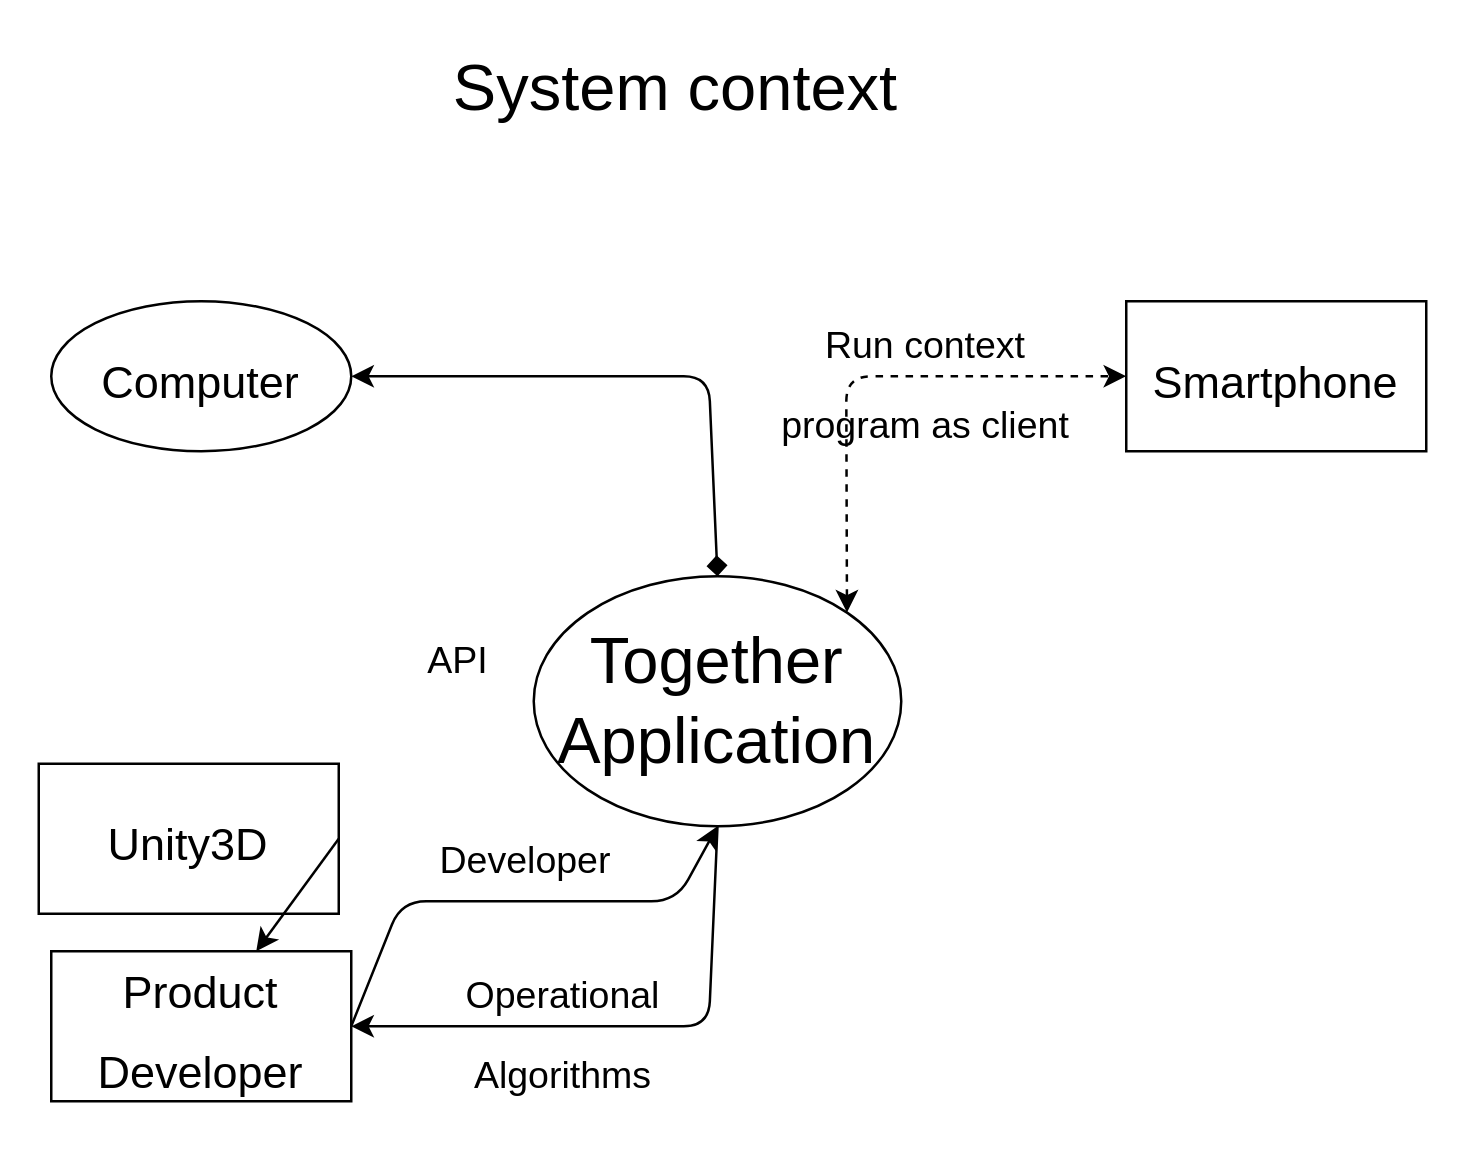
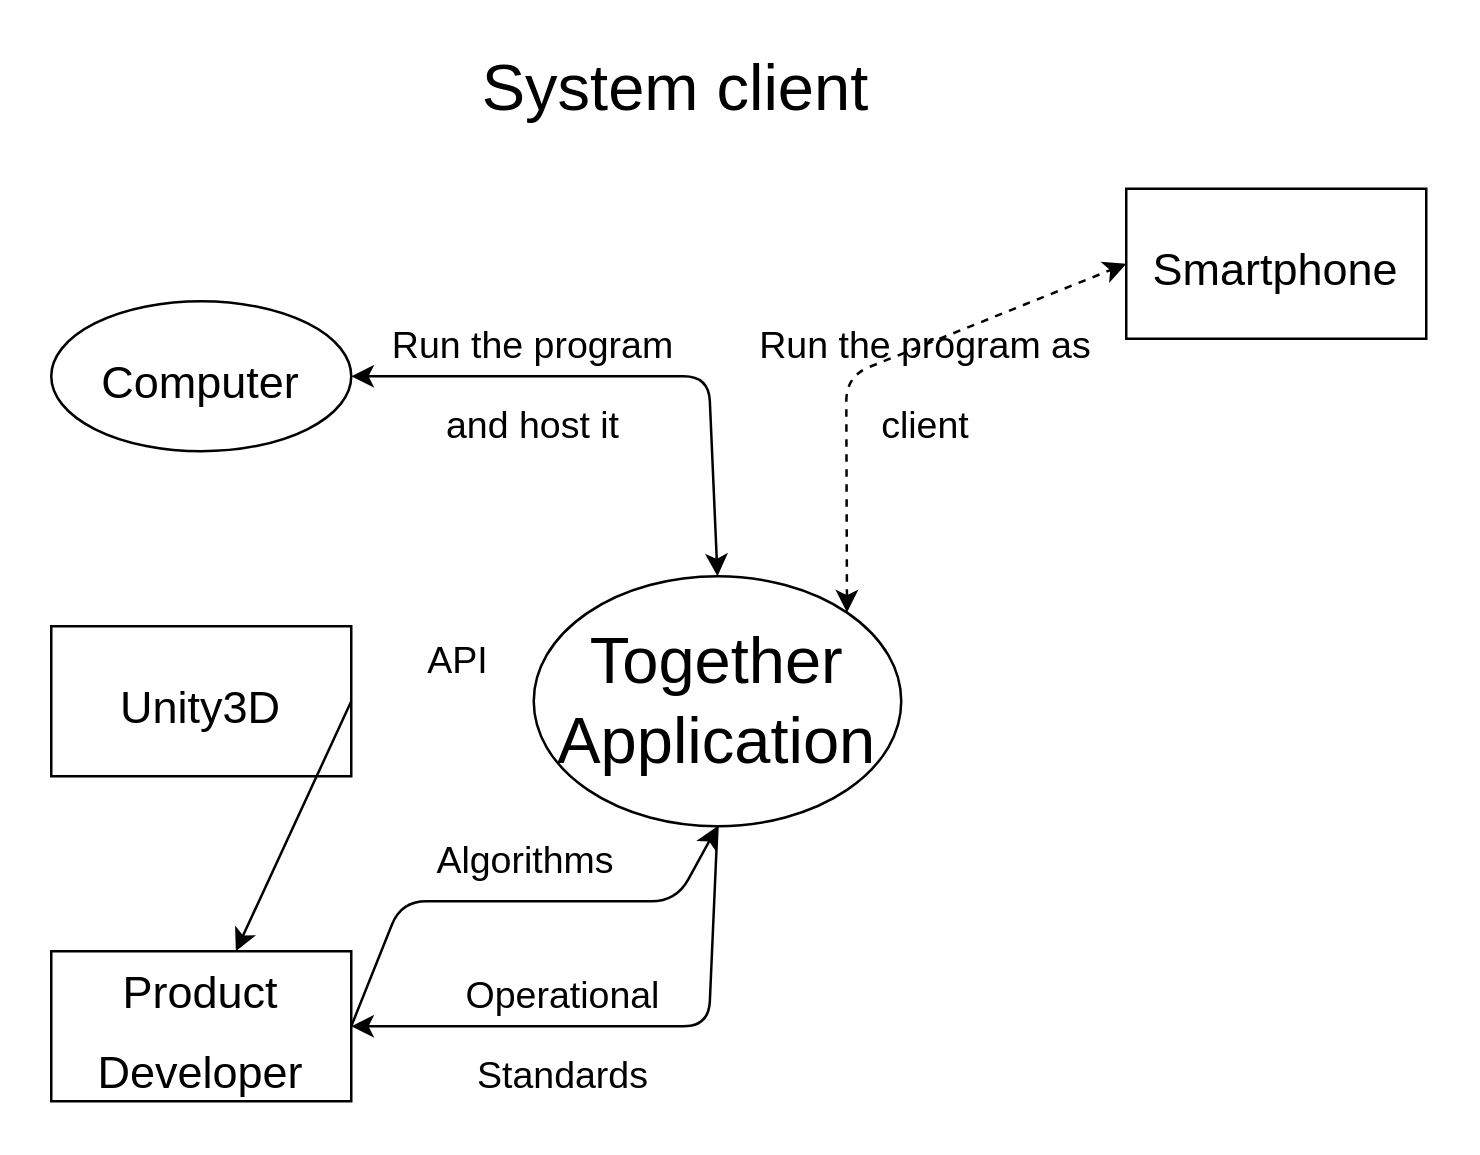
  <mxCell id="0" />
  <mxCell id="1" parent="0" />
- <mxCell id="2" value="System context" style="text;html=1;strokeColor=none;fillColor=none;align=center;verticalAlign=middle;whiteSpace=wrap;rounded=0;fontSize=26;" vertex="1" parent="1"><mxGeometry x="160" y="20" width="220" height="30" as="geometry" /></mxCell>
+ <mxCell id="2" value="System client" style="text;html=1;strokeColor=none;fillColor=none;align=center;verticalAlign=middle;whiteSpace=wrap;rounded=0;fontSize=26;" vertex="1" parent="1"><mxGeometry x="160" y="20" width="220" height="30" as="geometry" /></mxCell>
  <mxCell id="3" value="&lt;font style=&quot;font-size: 18px&quot;&gt;Computer&lt;/font&gt;" style="ellipse;whiteSpace=wrap;html=1;fontSize=26;" vertex="1" parent="1"><mxGeometry x="20" y="120" width="120" height="60" as="geometry" /></mxCell>
  <mxCell id="4" value="Together Application" style="ellipse;whiteSpace=wrap;html=1;fontSize=26;" vertex="1" parent="1"><mxGeometry x="213" y="230" width="147" height="100" as="geometry" /></mxCell>
- <mxCell id="5" value="" style="endArrow=diamond;html=1;fontSize=26;exitX=1;exitY=0.5;exitDx=0;exitDy=0;entryX=0.5;entryY=0;entryDx=0;entryDy=0;startArrow=classic;startFill=1;endFill=1;" edge="1" parent="1" source="3" target="4"><mxGeometry width="50" height="50" relative="1" as="geometry"><mxPoint x="200" y="180" as="sourcePoint" /><mxPoint x="250" y="130" as="targetPoint" /><Array as="points"><mxPoint x="283" y="150" /></Array></mxGeometry></mxCell>
- <mxCell id="7" value="&lt;span style=&quot;font-size: 18px&quot;&gt;Unity3D&lt;/span&gt;" style="rounded=0;whiteSpace=wrap;html=1;fontSize=26;" vertex="1" parent="1"><mxGeometry x="15" y="305" width="120" height="60" as="geometry" /></mxCell>
+ <mxCell id="5" value="" style="endArrow=classic;html=1;fontSize=26;exitX=1;exitY=0.5;exitDx=0;exitDy=0;entryX=0.5;entryY=0;entryDx=0;entryDy=0;startArrow=classic;startFill=1;endFill=1;" edge="1" parent="1" source="3" target="4"><mxGeometry width="50" height="50" relative="1" as="geometry"><mxPoint x="200" y="180" as="sourcePoint" /><mxPoint x="250" y="130" as="targetPoint" /><Array as="points"><mxPoint x="283" y="150" /></Array></mxGeometry></mxCell>
+ <mxCell id="6" value="&lt;font style=&quot;font-size: 15px&quot;&gt;Run the program and host it&lt;/font&gt;" style="text;html=1;strokeColor=none;fillColor=none;align=center;verticalAlign=middle;whiteSpace=wrap;rounded=0;fontSize=26;" vertex="1" parent="1"><mxGeometry x="143" y="120" width="140" height="60" as="geometry" /></mxCell>
+ <mxCell id="7" value="&lt;span style=&quot;font-size: 18px&quot;&gt;Unity3D&lt;/span&gt;" style="rounded=0;whiteSpace=wrap;html=1;fontSize=26;" vertex="1" parent="1"><mxGeometry x="20" y="250" width="120" height="60" as="geometry" /></mxCell>
  <mxCell id="8" value="" style="endArrow=classic;startArrow=none;html=1;fontSize=26;exitX=1;exitY=0.5;exitDx=0;exitDy=0;startFill=0;" edge="1" parent="1" source="7" target="10"><mxGeometry width="50" height="50" relative="1" as="geometry"><mxPoint x="170" y="310" as="sourcePoint" /><mxPoint x="220" y="260" as="targetPoint" /></mxGeometry></mxCell>
  <mxCell id="9" value="&lt;font style=&quot;font-size: 15px&quot;&gt;API&lt;/font&gt;" style="text;html=1;strokeColor=none;fillColor=none;align=center;verticalAlign=middle;whiteSpace=wrap;rounded=0;fontSize=26;" vertex="1" parent="1"><mxGeometry x="143" y="250" width="80" height="20" as="geometry" /></mxCell>
  <mxCell id="10" value="&lt;span style=&quot;font-size: 18px&quot;&gt;Product Developer&lt;/span&gt;" style="rounded=0;whiteSpace=wrap;html=1;fontSize=26;" vertex="1" parent="1"><mxGeometry x="20" y="380" width="120" height="60" as="geometry" /></mxCell>
  <mxCell id="11" value="" style="endArrow=classic;startArrow=none;html=1;fontSize=26;exitX=1;exitY=0.5;exitDx=0;exitDy=0;entryX=0.5;entryY=1;entryDx=0;entryDy=0;startFill=0;" edge="1" parent="1" source="10" target="4"><mxGeometry width="50" height="50" relative="1" as="geometry"><mxPoint x="230" y="420" as="sourcePoint" /><mxPoint x="280" y="370" as="targetPoint" /><Array as="points"><mxPoint x="160" y="360" /><mxPoint x="270" y="360" /></Array></mxGeometry></mxCell>
- <mxCell id="12" value="&lt;font style=&quot;font-size: 15px&quot;&gt;Developer&lt;/font&gt;" style="text;html=1;strokeColor=none;fillColor=none;align=center;verticalAlign=middle;whiteSpace=wrap;rounded=0;fontSize=26;" vertex="1" parent="1"><mxGeometry x="170" y="330" width="80" height="20" as="geometry" /></mxCell>
+ <mxCell id="12" value="&lt;font style=&quot;font-size: 15px&quot;&gt;Algorithms&lt;/font&gt;" style="text;html=1;strokeColor=none;fillColor=none;align=center;verticalAlign=middle;whiteSpace=wrap;rounded=0;fontSize=26;" vertex="1" parent="1"><mxGeometry x="170" y="330" width="80" height="20" as="geometry" /></mxCell>
  <mxCell id="13" value="" style="endArrow=none;startArrow=classic;html=1;fontSize=26;exitX=1;exitY=0.5;exitDx=0;exitDy=0;entryX=0.5;entryY=1;entryDx=0;entryDy=0;endFill=0;" edge="1" parent="1" source="10" target="4"><mxGeometry width="50" height="50" relative="1" as="geometry"><mxPoint x="200" y="450" as="sourcePoint" /><mxPoint x="250" y="400" as="targetPoint" /><Array as="points"><mxPoint x="283" y="410" /></Array></mxGeometry></mxCell>
- <mxCell id="14" value="&lt;span style=&quot;font-size: 15px&quot;&gt;Operational&lt;br&gt;Algorithms&lt;br&gt;&lt;/span&gt;" style="text;html=1;strokeColor=none;fillColor=none;align=center;verticalAlign=middle;whiteSpace=wrap;rounded=0;fontSize=26;" vertex="1" parent="1"><mxGeometry x="180" y="380" width="90" height="60" as="geometry" /></mxCell>
- <mxCell id="15" value="&lt;font style=&quot;font-size: 18px&quot;&gt;Smartphone&lt;/font&gt;" style="rounded=0;whiteSpace=wrap;html=1;fontSize=26;" vertex="1" parent="1"><mxGeometry x="450" y="120" width="120" height="60" as="geometry" /></mxCell>
+ <mxCell id="14" value="&lt;span style=&quot;font-size: 15px&quot;&gt;Operational&lt;br&gt;Standards&lt;br&gt;&lt;/span&gt;" style="text;html=1;strokeColor=none;fillColor=none;align=center;verticalAlign=middle;whiteSpace=wrap;rounded=0;fontSize=26;" vertex="1" parent="1"><mxGeometry x="180" y="380" width="90" height="60" as="geometry" /></mxCell>
+ <mxCell id="15" value="&lt;font style=&quot;font-size: 18px&quot;&gt;Smartphone&lt;/font&gt;" style="rounded=0;whiteSpace=wrap;html=1;fontSize=26;" vertex="1" parent="1"><mxGeometry x="450" y="75" width="120" height="60" as="geometry" /></mxCell>
  <mxCell id="16" value="" style="endArrow=classic;startArrow=classic;html=1;fontSize=26;entryX=0;entryY=0.5;entryDx=0;entryDy=0;exitX=1;exitY=0;exitDx=0;exitDy=0;dashed=1;" edge="1" parent="1" source="4" target="15"><mxGeometry width="50" height="50" relative="1" as="geometry"><mxPoint x="450" y="310" as="sourcePoint" /><mxPoint x="500" y="260" as="targetPoint" /><Array as="points"><mxPoint x="338" y="150" /></Array></mxGeometry></mxCell>
- <mxCell id="17" value="&lt;font style=&quot;font-size: 15px&quot;&gt;Run context program as client&lt;/font&gt;" style="text;html=1;strokeColor=none;fillColor=none;align=center;verticalAlign=middle;whiteSpace=wrap;rounded=0;fontSize=26;" vertex="1" parent="1"><mxGeometry x="300" y="120" width="140" height="60" as="geometry" /></mxCell>
+ <mxCell id="17" value="&lt;font style=&quot;font-size: 15px&quot;&gt;Run the program as client&lt;/font&gt;" style="text;html=1;strokeColor=none;fillColor=none;align=center;verticalAlign=middle;whiteSpace=wrap;rounded=0;fontSize=26;" vertex="1" parent="1"><mxGeometry x="300" y="120" width="140" height="60" as="geometry" /></mxCell>
